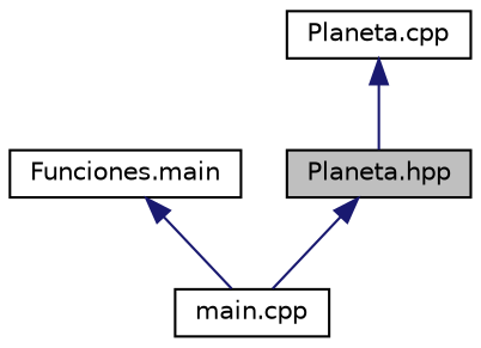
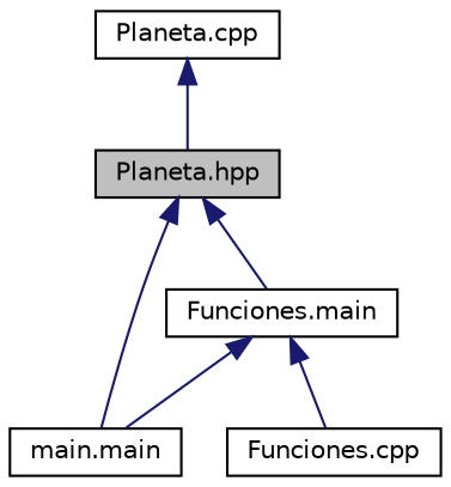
  digraph {
    node [color=black fillcolor=white fontname=Helvetica fontsize=10 shape=record style=filled]
    edge [color=midnightblue dir=back fontname=Helvetica fontsize=10 labelfontname=Helvetica labelfontsize=10 style=solid]
    n1 [fillcolor=grey75 fontcolor=black height=0.2 label="Planeta.hpp" width=0.4]
    n2 [height=0.2 label="Funciones.main" width=0.4]
-   n3 [height=0.2 label="main.cpp" width=0.4]
+   n3 [height=0.2 label="main.main" width=0.4]
+   n4 [height=0.2 label="Funciones.cpp" width=0.4]
    n5 [height=0.2 label="Planeta.cpp" width=0.4]
+   n1 -> n2
    n1 -> n3
    n2 -> n3
+   n2 -> n4
    n5 -> n1
  }
